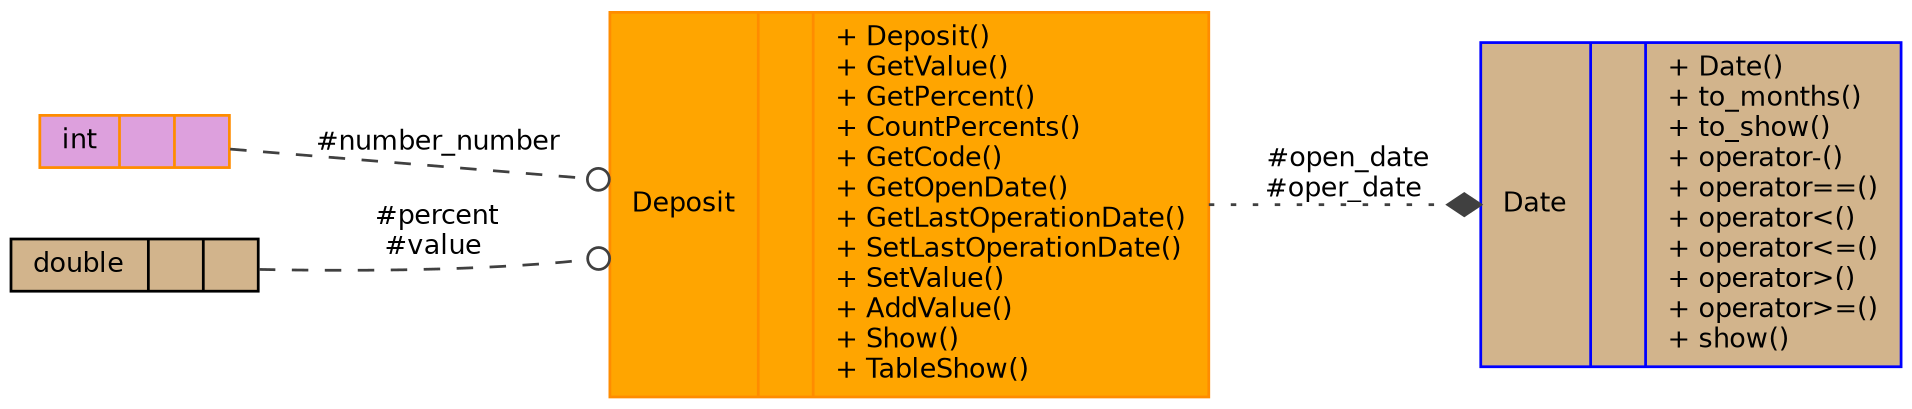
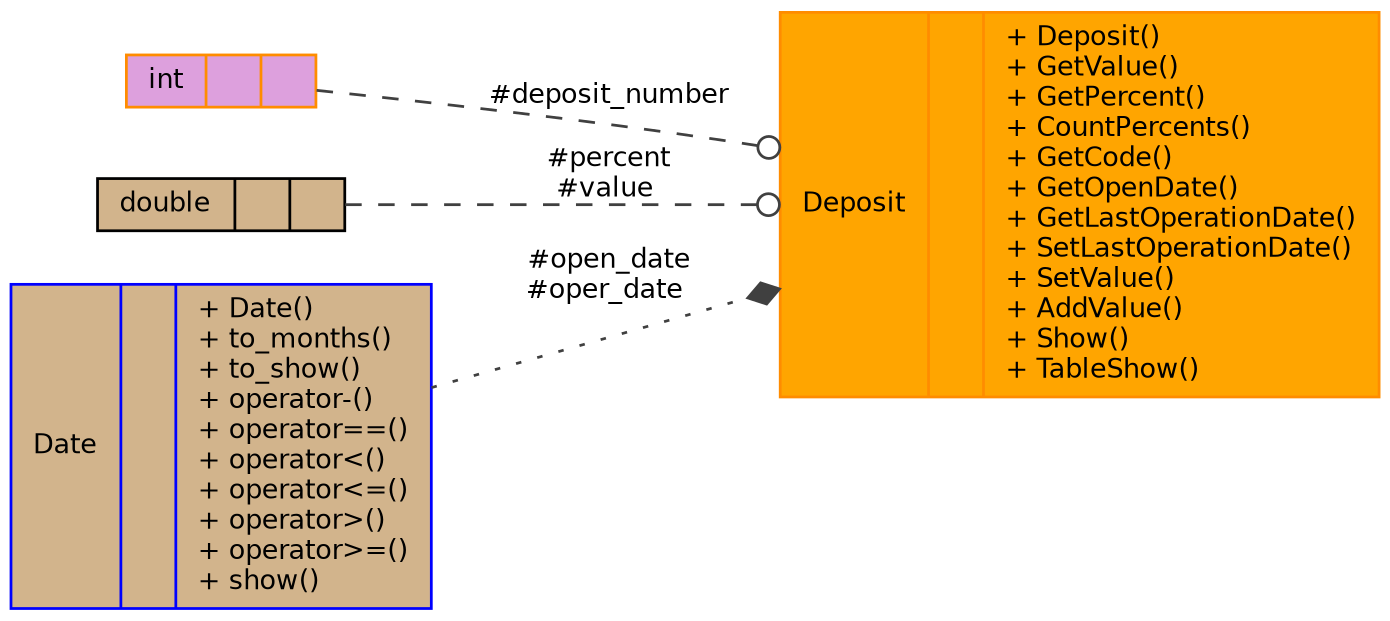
  digraph {
    rankdir=LR
    node [color=darkorange fillcolor=tan fontname=Helvetica fontsize=10 shape=record style=filled]
    edge [arrowhead=odot color=grey25 fontname=Helvetica fontsize=10 labelfontname=Helvetica labelfontsize=10 style=dashed]
    n1 [fillcolor=orange fontcolor=black height=0.2 label="{Deposit\n||+ Deposit()\l+ GetValue()\l+ GetPercent()\l+ CountPercents()\l+ GetCode()\l+ GetOpenDate()\l+ GetLastOperationDate()\l+ SetLastOperationDate()\l+ SetValue()\l+ AddValue()\l+ Show()\l+ TableShow()\l}" width=0.4]
    n2 [fillcolor=plum height=0.2 label="{int\n||}" width=0.4]
    n3 [color=black height=0.2 label="{double\n||}" width=0.4]
    n4 [color=blue height=0.2 label="{Date\n||+ Date()\l+ to_months()\l+ to_show()\l+ operator-()\l+ operator==()\l+ operator\<()\l+ operator\<=()\l+ operator\>()\l+ operator\>=()\l+ show()\l}" width=0.4]
-   n2 -> n1 [label=" #number_number"]
+   n2 -> n1 [label=" #deposit_number"]
    n3 -> n1 [label=" #percent\n#value"]
-   n1 -> n4 [arrowhead=diamond label=" #open_date\n#oper_date" style=dotted]
+   n4 -> n1 [arrowhead=diamond label=" #open_date\n#oper_date" style=dotted]
  }
